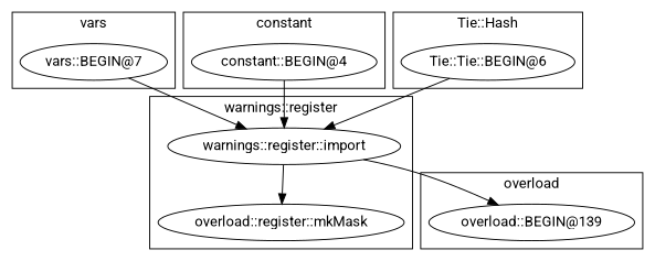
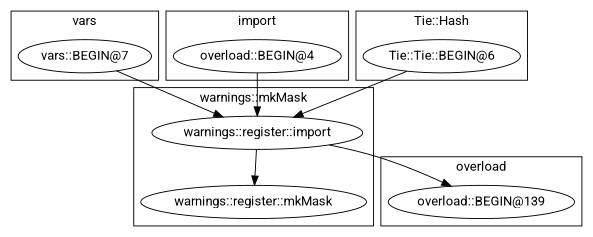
  digraph {
    fontname=Roboto
    node [fontname=Roboto]
    edge [fontname=Roboto]
    "vars::BEGIN@7"
    "overload::BEGIN@139"
-   "constant::BEGIN@4"
+   "constant::BEGIN@4" [label="overload::BEGIN@4"]
    n4 [label="Tie::Tie::BEGIN@6"]
-   "warnings::register::mkMask" [label="overload::register::mkMask"]
+   "warnings::register::mkMask"
    "warnings::register::import"
    subgraph cluster_1 {
      label=vars
      "vars::BEGIN@7"
    }
    subgraph cluster_2 {
      label=overload
      "overload::BEGIN@139"
    }
    subgraph cluster_3 {
-     label=constant
+     label=import
      "constant::BEGIN@4"
    }
    subgraph cluster_4 {
      label="Tie::Hash"
      n4
    }
    subgraph cluster_5 {
-     label="warnings::register"
+     label="warnings::mkMask"
      "warnings::register::mkMask"
      "warnings::register::import"
    }
    "vars::BEGIN@7" -> "warnings::register::import"
    "constant::BEGIN@4" -> "warnings::register::import"
    n4 -> "warnings::register::import"
    "warnings::register::import" -> "overload::BEGIN@139"
    "warnings::register::import" -> "warnings::register::mkMask"
  }
